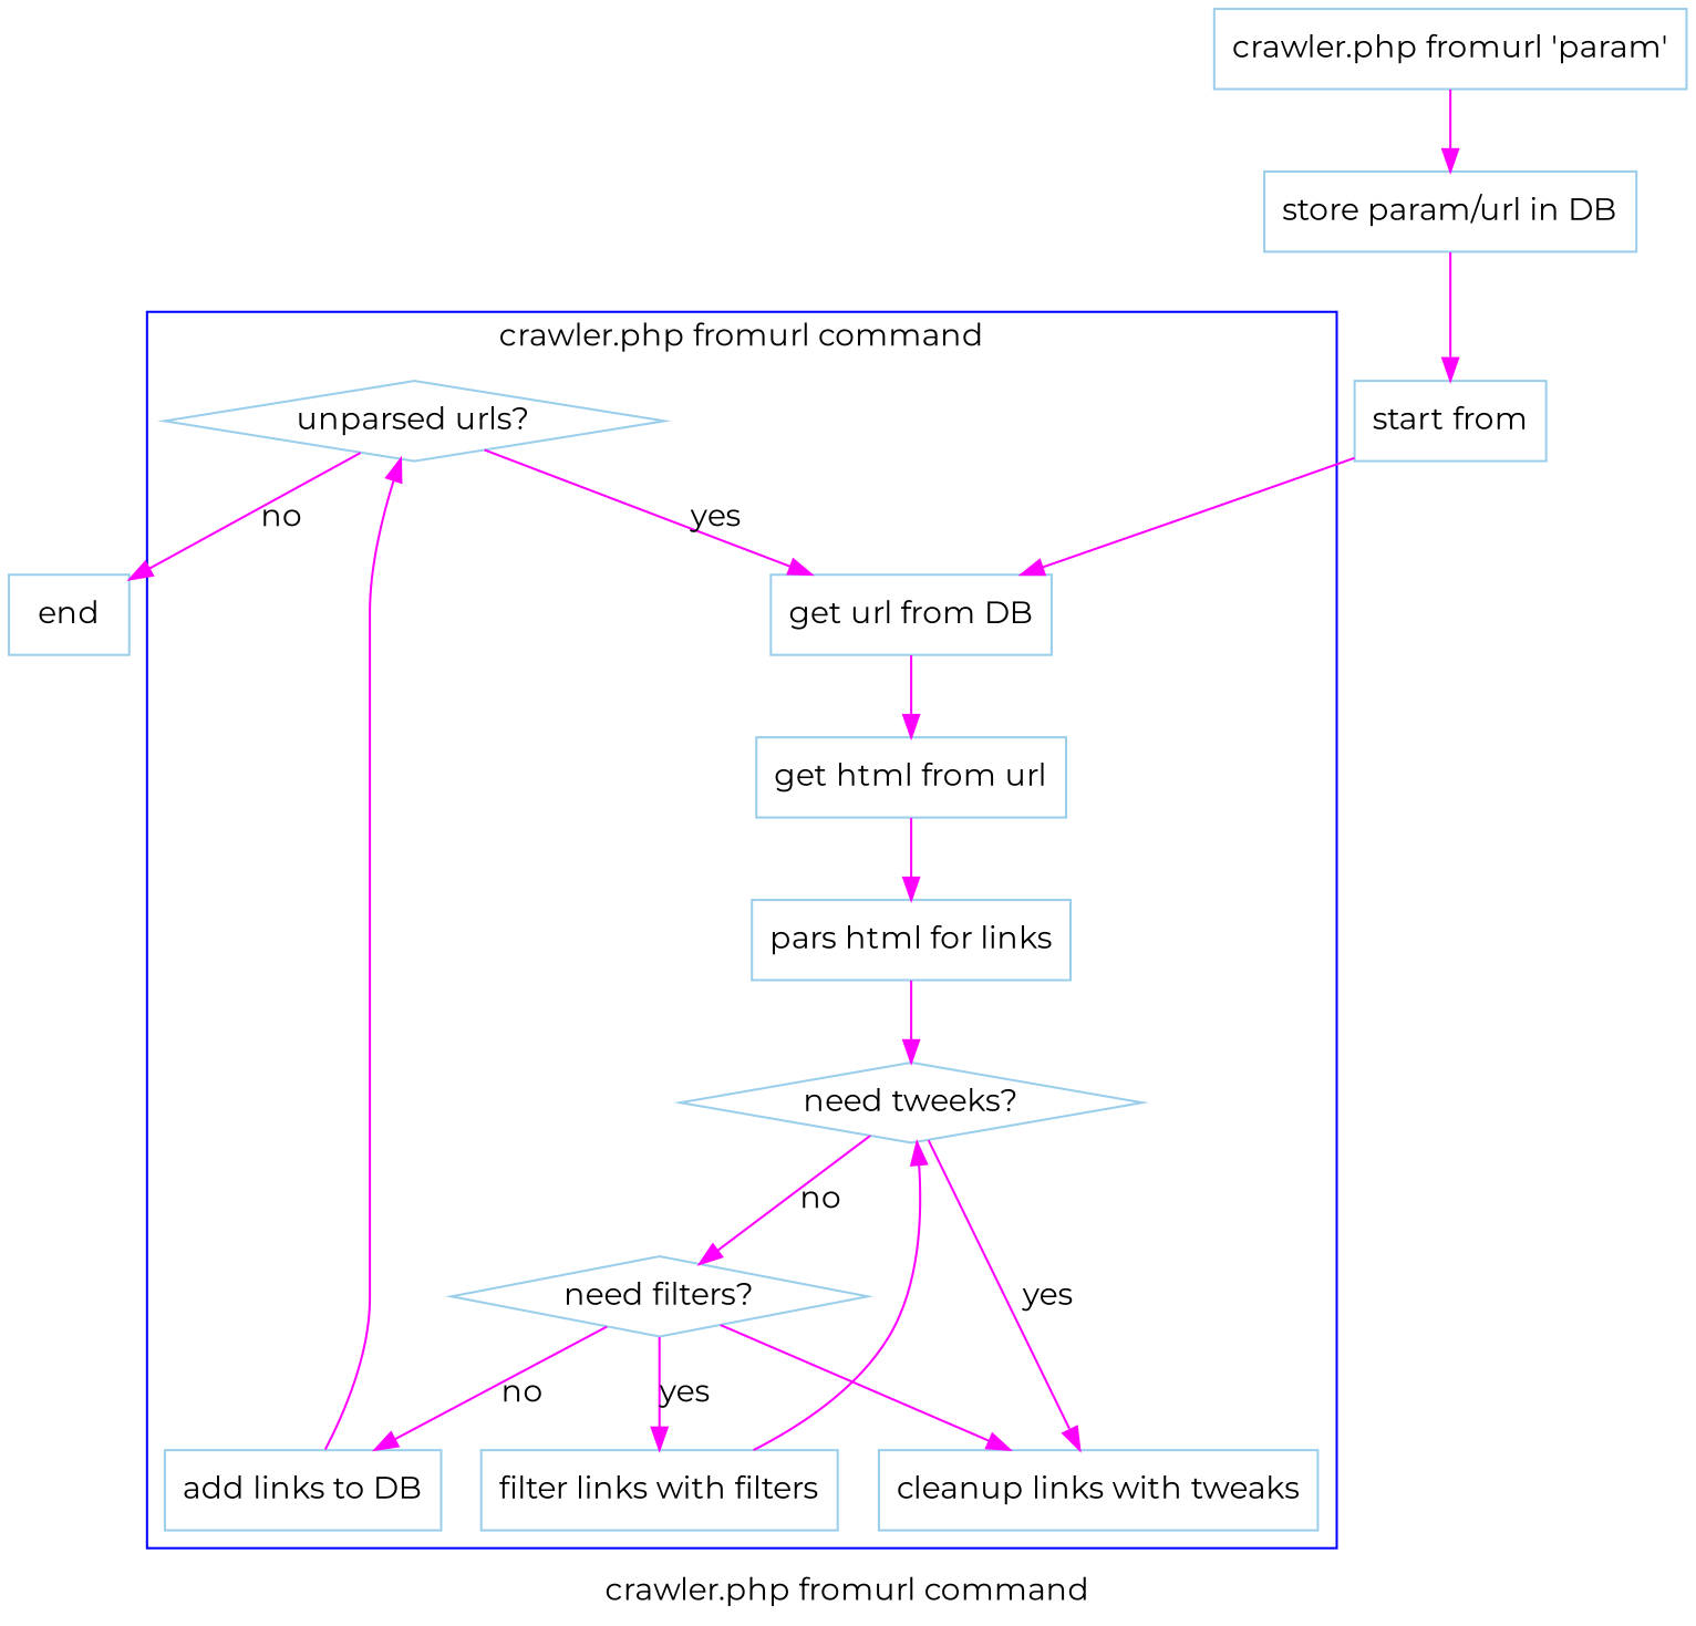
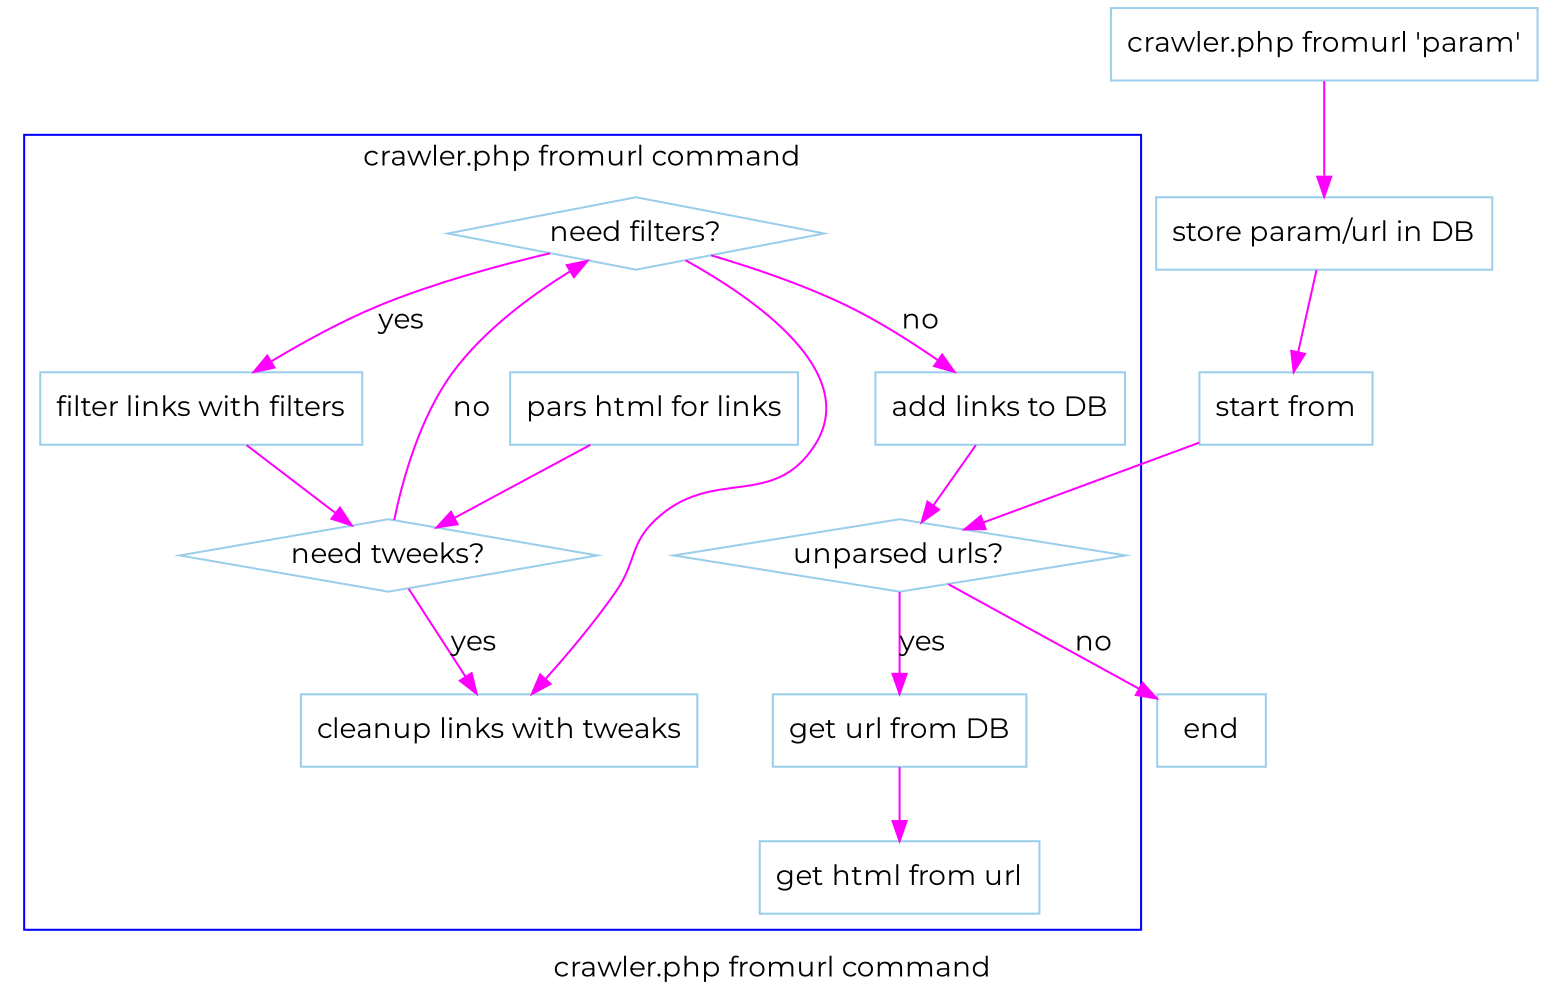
  digraph {
    fontname=Montserrat
    label="crawler.php fromurl command"
    lableloc=t
    node [color="#9ACEEB" fontname=Montserrat shape=box]
    edge [color="#FF00FF" fontname=Montserrat]
    n1 [label="unparsed urls?" shape=diamond]
    n2 [label="get url from DB"]
    n3 [label="get html from url"]
    n4 [label="pars html for links"]
    n5 [label="need tweeks?" shape=diamond]
    n6 [label="need filters?" shape=diamond]
    n7 [label="cleanup links with tweaks"]
    n8 [label="filter links with filters"]
    n9 [label="add links to DB"]
    n10 [label=end]
    n11 [label="crawler.php fromurl 'param'"]
    n12 [label="store param/url in DB"]
    n13 [label="start from"]
    subgraph cluster_1 {
      color=blue
      n1
      n2
      n3
      n4
      n5
      n6
      n7
      n8
      n9
    }
    n1 -> n2 [label=yes]
    n1 -> n10 [label=no]
    n2 -> n3
-   n3 -> n4
    n4 -> n5
    n5 -> n6 [label=no]
    n5 -> n7 [label=yes]
    n6 -> n7
    n6 -> n8 [label=yes]
    n6 -> n9 [label=no]
    n8 -> n5
    n9 -> n1
    n11 -> n12
    n12 -> n13
-   n13 -> n2
+   n13 -> n1
  }
